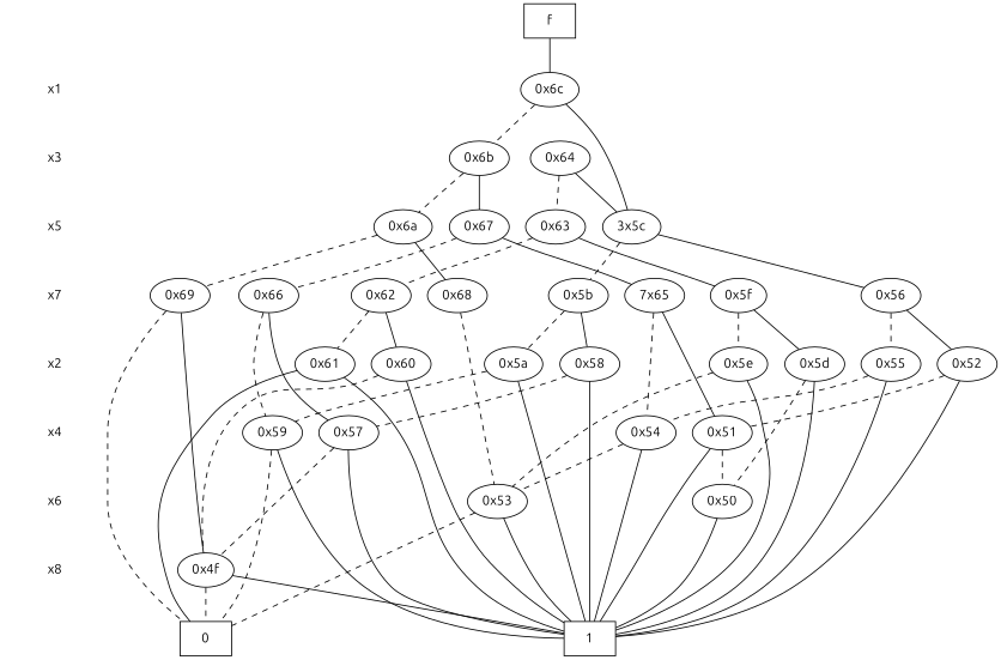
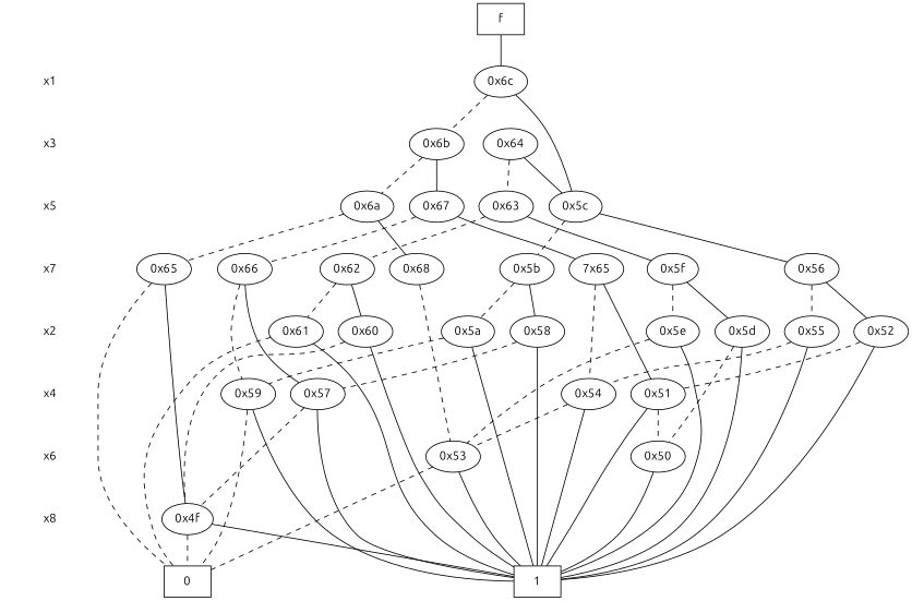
  digraph {
    fontname=Ubuntu
    node [fontname=Ubuntu]
    edge [dir=none fontname=Ubuntu]
    "CONST NODES" [shape=plaintext style=invis]
    " x1 " [shape=plaintext]
    " x3 " [shape=plaintext]
    " x5 " [shape=plaintext]
    " x7 " [shape=plaintext]
    " x2 " [shape=plaintext]
    " x4 " [shape=plaintext]
    " x6 " [shape=plaintext]
    " x8 " [shape=plaintext]
    f [shape=box]
    "0x6c"
    "0x6b"
    "0x64"
    "0x67"
-   "0x5c" [label="3x5c"]
+   "0x5c"
    "0x6a"
    "0x63"
-   "0x69"
+   "0x69" [label="0x65"]
    "0x56"
    "0x5b"
    "0x62"
    n22 [label="7x65"]
    "0x66"
    "0x5f"
    "0x68"
    "0x58"
    "0x5a"
    "0x61"
    "0x60"
    "0x5d"
    "0x52"
    "0x5e"
    "0x55"
    "0x59"
    "0x57"
    "0x51"
    "0x54"
    "0x53"
    "0x50"
    "0x4f"
    n41 [label=0 shape=box]
    n42 [label=1 shape=box]
    subgraph sub_1 {
      "CONST NODES"
      " x1 "
      " x3 "
      " x5 "
      " x7 "
      " x2 "
      " x4 "
      " x6 "
      " x8 "
    }
    subgraph sub_2 {
      rank=same
      f
    }
    subgraph sub_3 {
      rank=same
      " x1 "
      "0x6c"
    }
    subgraph sub_4 {
      rank=same
      " x3 "
      "0x6b"
      "0x64"
    }
    subgraph sub_5 {
      rank=same
      " x5 "
      "0x67"
      "0x5c"
      "0x6a"
      "0x63"
    }
    subgraph sub_6 {
      rank=same
      " x7 "
      "0x69"
      "0x56"
      "0x5b"
      "0x62"
      n22
      "0x66"
      "0x5f"
      "0x68"
    }
    subgraph sub_7 {
      rank=same
      " x2 "
      "0x58"
      "0x5a"
      "0x61"
      "0x60"
      "0x5d"
      "0x52"
      "0x5e"
      "0x55"
    }
    subgraph sub_8 {
      rank=same
      " x4 "
      "0x59"
      "0x57"
      "0x51"
      "0x54"
    }
    subgraph sub_9 {
      rank=same
      " x6 "
      "0x53"
      "0x50"
    }
    subgraph sub_10 {
      rank=same
      " x8 "
      "0x4f"
    }
    subgraph sub_11 {
      rank=same
      "CONST NODES"
      subgraph sub_12 {
        rank=same
        n41
        n42
      }
    }
    " x1 " -> " x3 " [style=invis]
    " x3 " -> " x5 " [style=invis]
    " x5 " -> " x7 " [style=invis]
    " x7 " -> " x2 " [style=invis]
    " x2 " -> " x4 " [style=invis]
    " x4 " -> " x6 " [style=invis]
    " x6 " -> " x8 " [style=invis]
    " x8 " -> "CONST NODES" [style=invis]
    f -> "0x6c" [style=solid]
    "0x6c" -> "0x6b" [style=dashed]
    "0x6c" -> "0x5c"
    "0x6b" -> "0x67"
    "0x6b" -> "0x6a" [style=dashed]
    "0x64" -> "0x5c"
    "0x64" -> "0x63" [style=dashed]
    "0x67" -> n22
    "0x67" -> "0x66" [style=dashed]
    "0x5c" -> "0x56"
    "0x5c" -> "0x5b" [style=dashed]
    "0x6a" -> "0x69" [style=dashed]
    "0x6a" -> "0x68"
    "0x63" -> "0x62" [style=dashed]
    "0x63" -> "0x5f"
    "0x69" -> "0x4f"
    "0x69" -> n41 [style=dashed]
    "0x56" -> "0x52"
    "0x56" -> "0x55" [style=dashed]
    "0x5b" -> "0x58"
    "0x5b" -> "0x5a" [style=dashed]
    "0x62" -> "0x61" [style=dashed]
    "0x62" -> "0x60"
    n22 -> "0x51"
    n22 -> "0x54" [style=dashed]
    "0x66" -> "0x59" [style=dashed]
    "0x66" -> "0x57"
    "0x5f" -> "0x5d"
    "0x5f" -> "0x5e" [style=dashed]
    "0x68" -> "0x53" [style=dashed]
    "0x58" -> "0x57" [style=dashed]
    "0x58" -> n42
    "0x5a" -> "0x59" [style=dashed]
    "0x5a" -> n42
-   "0x61" -> n41 [style=solid]
+   "0x61" -> n41 [style=dashed]
    "0x61" -> n42
    "0x60" -> "0x4f" [style=dashed]
    "0x60" -> n42
    "0x5d" -> "0x50" [style=dashed]
    "0x5d" -> n42
    "0x52" -> "0x51" [style=dashed]
    "0x52" -> n42
    "0x5e" -> "0x53" [style=dashed]
    "0x5e" -> n42
    "0x55" -> "0x54" [style=dashed]
    "0x55" -> n42
    "0x59" -> n41 [style=dashed]
    "0x59" -> n42
    "0x57" -> "0x4f" [style=dashed]
    "0x57" -> n42
    "0x51" -> "0x50" [style=dashed]
    "0x51" -> n42
    "0x54" -> "0x53" [style=dashed]
    "0x54" -> n42
    "0x53" -> n41 [style=dashed]
    "0x53" -> n42
    "0x50" -> n42
    "0x4f" -> n41 [style=dashed]
    "0x4f" -> n42
  }
